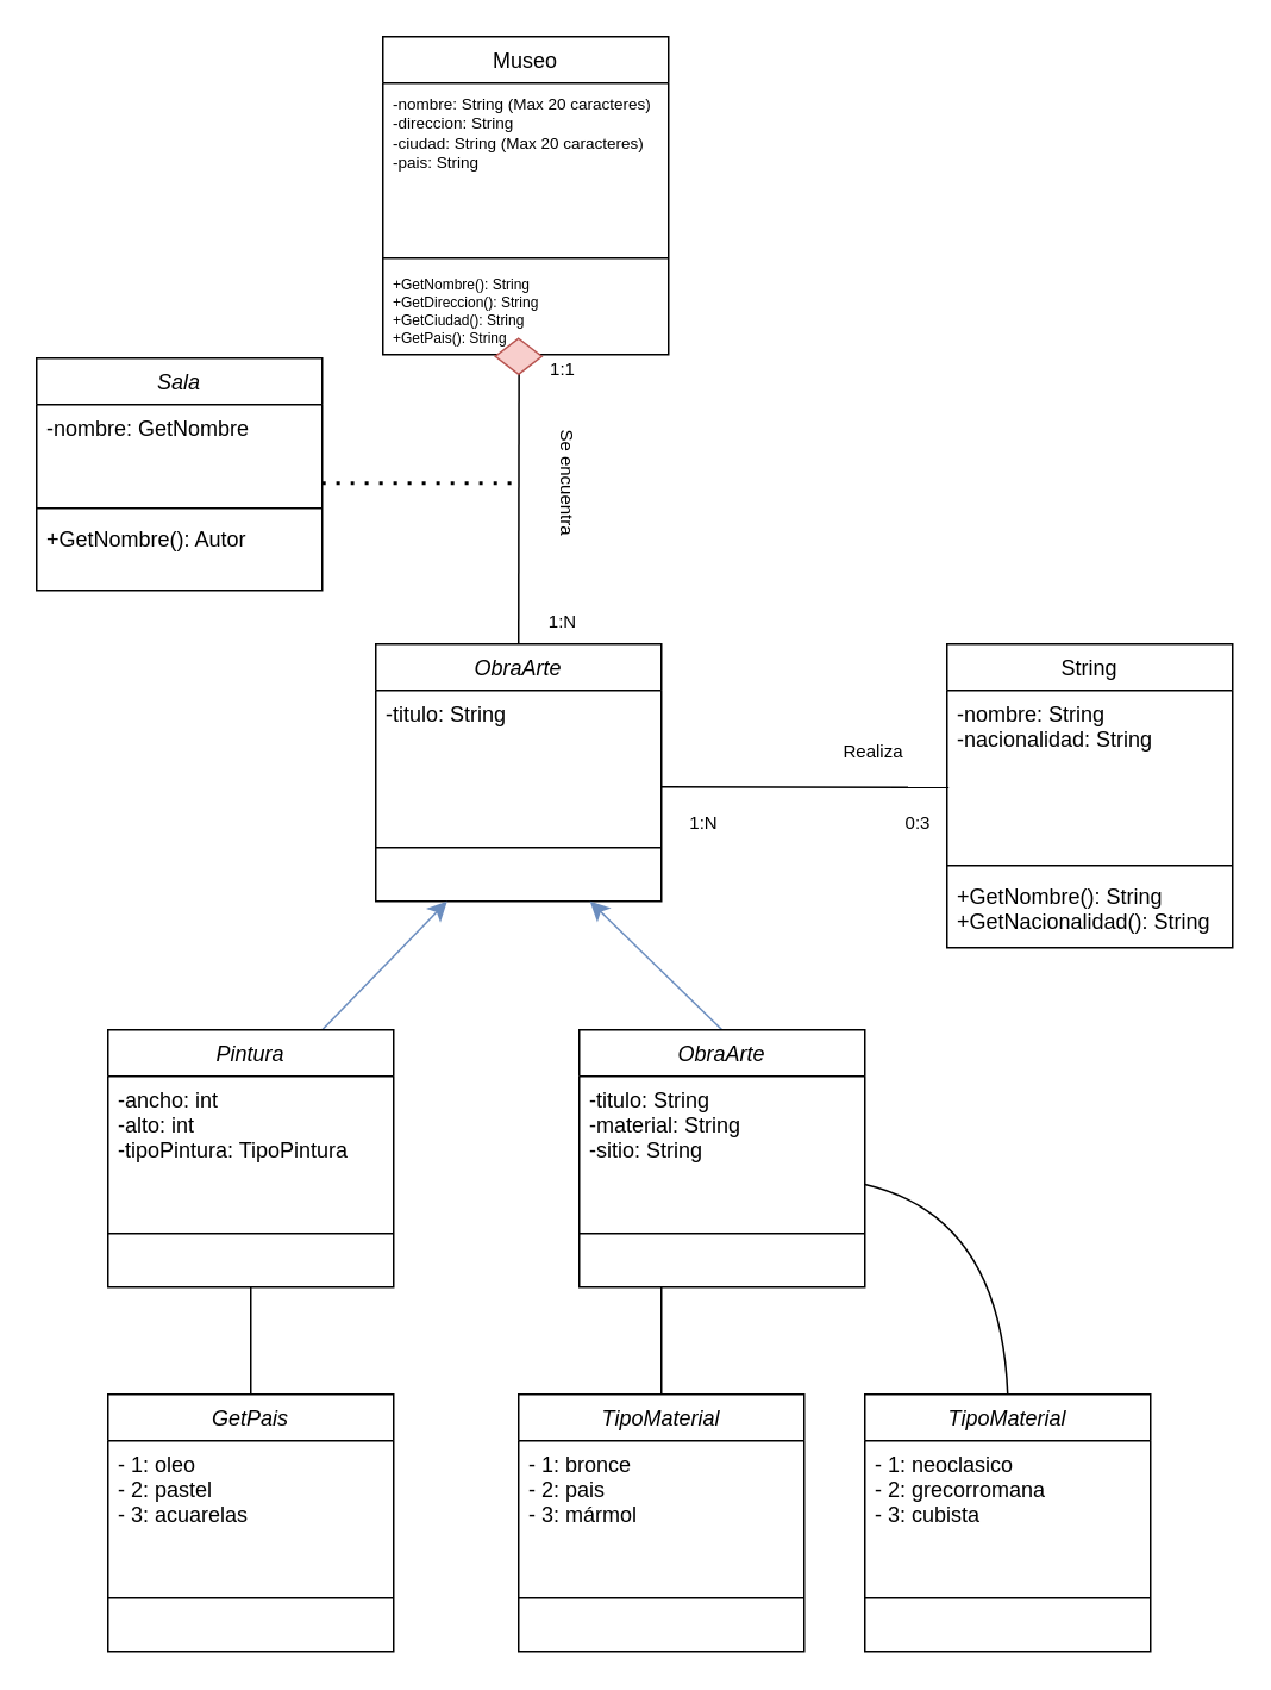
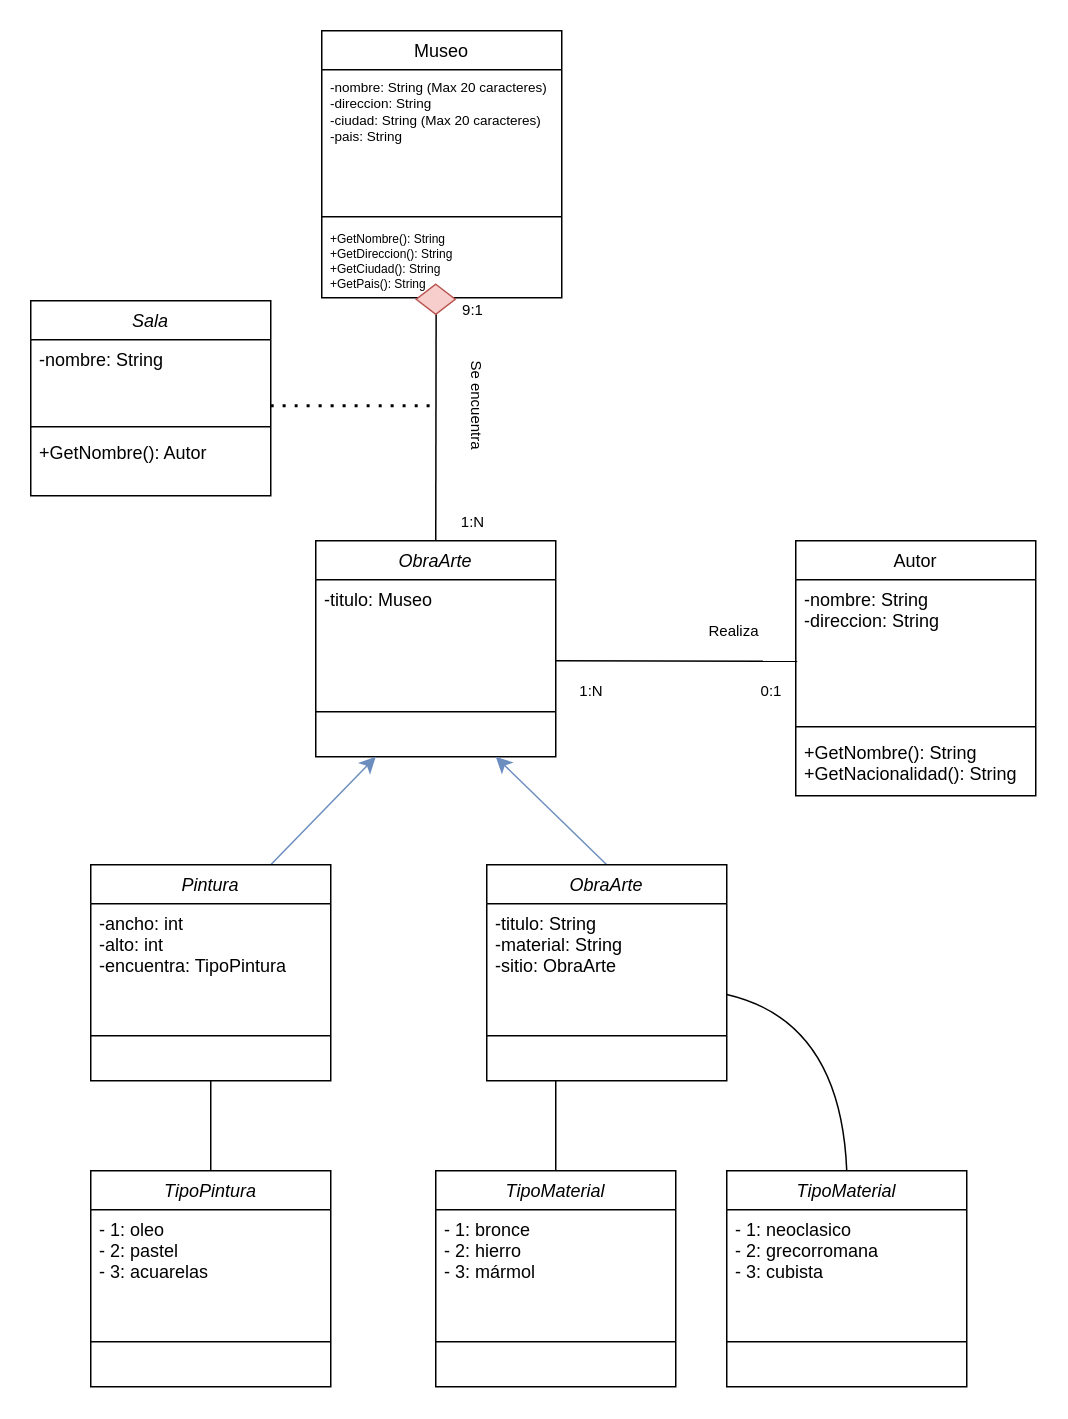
  <mxCell id="0" />
  <mxCell id="1" parent="0" />
  <mxCell id="2" style="edgeStyle=none;curved=1;rounded=0;orthogonalLoop=1;jettySize=auto;html=1;exitX=0.5;exitY=0;exitDx=0;exitDy=0;fontSize=12;startSize=8;endSize=8;endArrow=none;endFill=0;" edge="1" parent="1" source="3"><mxGeometry relative="1" as="geometry"><mxPoint x="290.286" y="190" as="targetPoint" /></mxGeometry></mxCell>
  <mxCell id="3" value="ObraArte" style="swimlane;fontStyle=2;align=center;verticalAlign=top;childLayout=stackLayout;horizontal=1;startSize=26;horizontalStack=0;resizeParent=1;resizeLast=0;collapsible=1;marginBottom=0;rounded=0;shadow=0;strokeWidth=1;" parent="1" vertex="1"><mxGeometry x="210" y="360" width="160" height="144" as="geometry"><mxRectangle x="230" y="140" width="160" height="26" as="alternateBounds" /></mxGeometry></mxCell>
- <mxCell id="4" value="-titulo: String" style="text;align=left;verticalAlign=top;spacingLeft=4;spacingRight=4;overflow=hidden;rotatable=0;points=[[0,0.5],[1,0.5]];portConstraint=eastwest;" parent="3" vertex="1"><mxGeometry y="26" width="160" height="84" as="geometry" /></mxCell>
+ <mxCell id="4" value="-titulo: Museo" style="text;align=left;verticalAlign=top;spacingLeft=4;spacingRight=4;overflow=hidden;rotatable=0;points=[[0,0.5],[1,0.5]];portConstraint=eastwest;" parent="3" vertex="1"><mxGeometry y="26" width="160" height="84" as="geometry" /></mxCell>
  <mxCell id="5" value="" style="line;html=1;strokeWidth=1;align=left;verticalAlign=middle;spacingTop=-1;spacingLeft=3;spacingRight=3;rotatable=0;labelPosition=right;points=[];portConstraint=eastwest;" parent="3" vertex="1"><mxGeometry y="110" width="160" height="8" as="geometry" /></mxCell>
- <mxCell id="6" value="String" style="swimlane;fontStyle=0;align=center;verticalAlign=top;childLayout=stackLayout;horizontal=1;startSize=26;horizontalStack=0;resizeParent=1;resizeLast=0;collapsible=1;marginBottom=0;rounded=0;shadow=0;strokeWidth=1;" parent="1" vertex="1"><mxGeometry x="530" y="360" width="160" height="170" as="geometry"><mxRectangle x="550" y="140" width="160" height="26" as="alternateBounds" /></mxGeometry></mxCell>
- <mxCell id="7" value="-nombre: String&#10;-nacionalidad: String" style="text;align=left;verticalAlign=top;spacingLeft=4;spacingRight=4;overflow=hidden;rotatable=0;points=[[0,0.5],[1,0.5]];portConstraint=eastwest;rounded=0;shadow=0;html=0;" parent="6" vertex="1"><mxGeometry y="26" width="160" height="94" as="geometry" /></mxCell>
+ <mxCell id="6" value="Autor" style="swimlane;fontStyle=0;align=center;verticalAlign=top;childLayout=stackLayout;horizontal=1;startSize=26;horizontalStack=0;resizeParent=1;resizeLast=0;collapsible=1;marginBottom=0;rounded=0;shadow=0;strokeWidth=1;" parent="1" vertex="1"><mxGeometry x="530" y="360" width="160" height="170" as="geometry"><mxRectangle x="550" y="140" width="160" height="26" as="alternateBounds" /></mxGeometry></mxCell>
+ <mxCell id="7" value="-nombre: String&#10;-direccion: String" style="text;align=left;verticalAlign=top;spacingLeft=4;spacingRight=4;overflow=hidden;rotatable=0;points=[[0,0.5],[1,0.5]];portConstraint=eastwest;rounded=0;shadow=0;html=0;" parent="6" vertex="1"><mxGeometry y="26" width="160" height="94" as="geometry" /></mxCell>
  <mxCell id="8" value="" style="line;html=1;strokeWidth=1;align=left;verticalAlign=middle;spacingTop=-1;spacingLeft=3;spacingRight=3;rotatable=0;labelPosition=right;points=[];portConstraint=eastwest;" parent="6" vertex="1"><mxGeometry y="120" width="160" height="8" as="geometry" /></mxCell>
  <mxCell id="9" value="+GetNombre(): String&#10;+GetNacionalidad(): String" style="text;align=left;verticalAlign=top;spacingLeft=4;spacingRight=4;overflow=hidden;rotatable=0;points=[[0,0.5],[1,0.5]];portConstraint=eastwest;rounded=0;shadow=0;html=0;" vertex="1" parent="6"><mxGeometry y="128" width="160" height="42" as="geometry" /></mxCell>
  <mxCell id="10" style="edgeStyle=none;curved=1;rounded=0;orthogonalLoop=1;jettySize=auto;html=1;exitX=0.75;exitY=0;exitDx=0;exitDy=0;entryX=0.25;entryY=1;entryDx=0;entryDy=0;fontSize=12;startSize=8;endSize=8;fillColor=#dae8fc;strokeColor=#6c8ebf;" edge="1" parent="1" source="11" target="3"><mxGeometry relative="1" as="geometry" /></mxCell>
  <mxCell id="11" value="Pintura" style="swimlane;fontStyle=2;align=center;verticalAlign=top;childLayout=stackLayout;horizontal=1;startSize=26;horizontalStack=0;resizeParent=1;resizeLast=0;collapsible=1;marginBottom=0;rounded=0;shadow=0;strokeWidth=1;" vertex="1" parent="1"><mxGeometry x="60" y="576" width="160" height="144" as="geometry"><mxRectangle x="230" y="140" width="160" height="26" as="alternateBounds" /></mxGeometry></mxCell>
- <mxCell id="12" value="-ancho: int&#10;-alto: int&#10;-tipoPintura: TipoPintura" style="text;align=left;verticalAlign=top;spacingLeft=4;spacingRight=4;overflow=hidden;rotatable=0;points=[[0,0.5],[1,0.5]];portConstraint=eastwest;" vertex="1" parent="11"><mxGeometry y="26" width="160" height="84" as="geometry" /></mxCell>
+ <mxCell id="12" value="-ancho: int&#10;-alto: int&#10;-encuentra: TipoPintura" style="text;align=left;verticalAlign=top;spacingLeft=4;spacingRight=4;overflow=hidden;rotatable=0;points=[[0,0.5],[1,0.5]];portConstraint=eastwest;" vertex="1" parent="11"><mxGeometry y="26" width="160" height="84" as="geometry" /></mxCell>
  <mxCell id="13" value="" style="line;html=1;strokeWidth=1;align=left;verticalAlign=middle;spacingTop=-1;spacingLeft=3;spacingRight=3;rotatable=0;labelPosition=right;points=[];portConstraint=eastwest;" vertex="1" parent="11"><mxGeometry y="110" width="160" height="8" as="geometry" /></mxCell>
  <mxCell id="14" style="edgeStyle=none;curved=1;rounded=0;orthogonalLoop=1;jettySize=auto;html=1;exitX=0.5;exitY=0;exitDx=0;exitDy=0;fontSize=12;startSize=8;endSize=8;entryX=0.75;entryY=1;entryDx=0;entryDy=0;fillColor=#dae8fc;strokeColor=#6c8ebf;" edge="1" parent="1" source="15" target="3"><mxGeometry relative="1" as="geometry"><mxPoint x="340" y="510" as="targetPoint" /></mxGeometry></mxCell>
  <mxCell id="15" value="ObraArte" style="swimlane;fontStyle=2;align=center;verticalAlign=top;childLayout=stackLayout;horizontal=1;startSize=26;horizontalStack=0;resizeParent=1;resizeLast=0;collapsible=1;marginBottom=0;rounded=0;shadow=0;strokeWidth=1;" vertex="1" parent="1"><mxGeometry x="324" y="576" width="160" height="144" as="geometry"><mxRectangle x="230" y="140" width="160" height="26" as="alternateBounds" /></mxGeometry></mxCell>
- <mxCell id="16" value="-titulo: String&#10;-material: String&#10;-sitio: String" style="text;align=left;verticalAlign=top;spacingLeft=4;spacingRight=4;overflow=hidden;rotatable=0;points=[[0,0.5],[1,0.5]];portConstraint=eastwest;" vertex="1" parent="15"><mxGeometry y="26" width="160" height="84" as="geometry" /></mxCell>
+ <mxCell id="16" value="-titulo: String&#10;-material: String&#10;-sitio: ObraArte" style="text;align=left;verticalAlign=top;spacingLeft=4;spacingRight=4;overflow=hidden;rotatable=0;points=[[0,0.5],[1,0.5]];portConstraint=eastwest;" vertex="1" parent="15"><mxGeometry y="26" width="160" height="84" as="geometry" /></mxCell>
  <mxCell id="17" value="" style="line;html=1;strokeWidth=1;align=left;verticalAlign=middle;spacingTop=-1;spacingLeft=3;spacingRight=3;rotatable=0;labelPosition=right;points=[];portConstraint=eastwest;" vertex="1" parent="15"><mxGeometry y="110" width="160" height="8" as="geometry" /></mxCell>
  <mxCell id="18" style="edgeStyle=none;curved=1;rounded=0;orthogonalLoop=1;jettySize=auto;html=1;exitX=0.5;exitY=0;exitDx=0;exitDy=0;fontSize=12;startSize=8;endSize=8;endArrow=none;endFill=0;" edge="1" parent="1" source="19"><mxGeometry relative="1" as="geometry"><mxPoint x="140" y="720" as="targetPoint" /></mxGeometry></mxCell>
- <mxCell id="19" value="GetPais" style="swimlane;fontStyle=2;align=center;verticalAlign=top;childLayout=stackLayout;horizontal=1;startSize=26;horizontalStack=0;resizeParent=1;resizeLast=0;collapsible=1;marginBottom=0;rounded=0;shadow=0;strokeWidth=1;" vertex="1" parent="1"><mxGeometry x="60" y="780" width="160" height="144" as="geometry"><mxRectangle x="230" y="140" width="160" height="26" as="alternateBounds" /></mxGeometry></mxCell>
+ <mxCell id="19" value="TipoPintura" style="swimlane;fontStyle=2;align=center;verticalAlign=top;childLayout=stackLayout;horizontal=1;startSize=26;horizontalStack=0;resizeParent=1;resizeLast=0;collapsible=1;marginBottom=0;rounded=0;shadow=0;strokeWidth=1;" vertex="1" parent="1"><mxGeometry x="60" y="780" width="160" height="144" as="geometry"><mxRectangle x="230" y="140" width="160" height="26" as="alternateBounds" /></mxGeometry></mxCell>
  <mxCell id="20" value="- 1: oleo&#10;- 2: pastel&#10;- 3: acuarelas" style="text;align=left;verticalAlign=top;spacingLeft=4;spacingRight=4;overflow=hidden;rotatable=0;points=[[0,0.5],[1,0.5]];portConstraint=eastwest;" vertex="1" parent="19"><mxGeometry y="26" width="160" height="84" as="geometry" /></mxCell>
  <mxCell id="21" value="" style="line;html=1;strokeWidth=1;align=left;verticalAlign=middle;spacingTop=-1;spacingLeft=3;spacingRight=3;rotatable=0;labelPosition=right;points=[];portConstraint=eastwest;" vertex="1" parent="19"><mxGeometry y="110" width="160" height="8" as="geometry" /></mxCell>
  <mxCell id="22" value="TipoMaterial" style="swimlane;fontStyle=2;align=center;verticalAlign=top;childLayout=stackLayout;horizontal=1;startSize=26;horizontalStack=0;resizeParent=1;resizeLast=0;collapsible=1;marginBottom=0;rounded=0;shadow=0;strokeWidth=1;" vertex="1" parent="1"><mxGeometry x="290" y="780" width="160" height="144" as="geometry"><mxRectangle x="230" y="140" width="160" height="26" as="alternateBounds" /></mxGeometry></mxCell>
- <mxCell id="23" value="- 1: bronce&#10;- 2: pais&#10;- 3: mármol" style="text;align=left;verticalAlign=top;spacingLeft=4;spacingRight=4;overflow=hidden;rotatable=0;points=[[0,0.5],[1,0.5]];portConstraint=eastwest;" vertex="1" parent="22"><mxGeometry y="26" width="160" height="84" as="geometry" /></mxCell>
+ <mxCell id="23" value="- 1: bronce&#10;- 2: hierro&#10;- 3: mármol" style="text;align=left;verticalAlign=top;spacingLeft=4;spacingRight=4;overflow=hidden;rotatable=0;points=[[0,0.5],[1,0.5]];portConstraint=eastwest;" vertex="1" parent="22"><mxGeometry y="26" width="160" height="84" as="geometry" /></mxCell>
  <mxCell id="24" value="" style="line;html=1;strokeWidth=1;align=left;verticalAlign=middle;spacingTop=-1;spacingLeft=3;spacingRight=3;rotatable=0;labelPosition=right;points=[];portConstraint=eastwest;" vertex="1" parent="22"><mxGeometry y="110" width="160" height="8" as="geometry" /></mxCell>
  <mxCell id="25" value="" style="endArrow=none;html=1;rounded=0;fontSize=12;startSize=8;endSize=8;curved=1;" edge="1" parent="1"><mxGeometry width="50" height="50" relative="1" as="geometry"><mxPoint x="370" y="780" as="sourcePoint" /><mxPoint x="370" y="720" as="targetPoint" /></mxGeometry></mxCell>
  <mxCell id="26" style="edgeStyle=none;curved=1;rounded=0;orthogonalLoop=1;jettySize=auto;html=1;exitX=0.5;exitY=0;exitDx=0;exitDy=0;fontSize=12;startSize=8;endSize=8;endArrow=none;endFill=0;" edge="1" parent="1" source="27" target="16"><mxGeometry relative="1" as="geometry"><Array as="points"><mxPoint x="560" y="680" /></Array></mxGeometry></mxCell>
  <mxCell id="27" value="TipoMaterial" style="swimlane;fontStyle=2;align=center;verticalAlign=top;childLayout=stackLayout;horizontal=1;startSize=26;horizontalStack=0;resizeParent=1;resizeLast=0;collapsible=1;marginBottom=0;rounded=0;shadow=0;strokeWidth=1;" vertex="1" parent="1"><mxGeometry x="484" y="780" width="160" height="144" as="geometry"><mxRectangle x="230" y="140" width="160" height="26" as="alternateBounds" /></mxGeometry></mxCell>
  <mxCell id="28" value="- 1: neoclasico&#10;- 2: grecorromana&#10;- 3: cubista" style="text;align=left;verticalAlign=top;spacingLeft=4;spacingRight=4;overflow=hidden;rotatable=0;points=[[0,0.5],[1,0.5]];portConstraint=eastwest;" vertex="1" parent="27"><mxGeometry y="26" width="160" height="84" as="geometry" /></mxCell>
  <mxCell id="29" value="" style="line;html=1;strokeWidth=1;align=left;verticalAlign=middle;spacingTop=-1;spacingLeft=3;spacingRight=3;rotatable=0;labelPosition=right;points=[];portConstraint=eastwest;" vertex="1" parent="27"><mxGeometry y="110" width="160" height="8" as="geometry" /></mxCell>
  <mxCell id="30" value="" style="endArrow=none;html=1;rounded=0;fontSize=12;startSize=8;endSize=8;curved=1;entryX=0.006;entryY=0.578;entryDx=0;entryDy=0;entryPerimeter=0;" edge="1" parent="1" target="7"><mxGeometry width="50" height="50" relative="1" as="geometry"><mxPoint x="370" y="440" as="sourcePoint" /><mxPoint x="420" y="390" as="targetPoint" /></mxGeometry></mxCell>
  <mxCell id="31" value="&lt;font style=&quot;font-size: 10px;&quot;&gt;Realiza&lt;/font&gt;" style="text;html=1;align=center;verticalAlign=middle;whiteSpace=wrap;rounded=0;fontSize=16;" vertex="1" parent="1"><mxGeometry x="459" y="403" width="60" height="30" as="geometry" /></mxCell>
  <mxCell id="32" value="&lt;span style=&quot;font-size: 10px;&quot;&gt;1:N&lt;/span&gt;" style="text;html=1;align=center;verticalAlign=middle;whiteSpace=wrap;rounded=0;fontSize=16;" vertex="1" parent="1"><mxGeometry x="364" y="443" width="60" height="30" as="geometry" /></mxCell>
- <mxCell id="33" value="&lt;span style=&quot;font-size: 10px;&quot;&gt;0:3&lt;/span&gt;" style="text;html=1;align=center;verticalAlign=middle;whiteSpace=wrap;rounded=0;fontSize=16;" vertex="1" parent="1"><mxGeometry x="484" y="443" width="60" height="30" as="geometry" /></mxCell>
+ <mxCell id="33" value="&lt;span style=&quot;font-size: 10px;&quot;&gt;0:1&lt;/span&gt;" style="text;html=1;align=center;verticalAlign=middle;whiteSpace=wrap;rounded=0;fontSize=16;" vertex="1" parent="1"><mxGeometry x="484" y="443" width="60" height="30" as="geometry" /></mxCell>
  <mxCell id="34" value="Museo&#10;" style="swimlane;fontStyle=0;align=center;verticalAlign=top;childLayout=stackLayout;horizontal=1;startSize=26;horizontalStack=0;resizeParent=1;resizeLast=0;collapsible=1;marginBottom=0;rounded=0;shadow=0;strokeWidth=1;" vertex="1" parent="1"><mxGeometry x="214" width="160" height="178" as="geometry" y="20"><mxRectangle x="550" y="140" width="160" height="26" as="alternateBounds" /></mxGeometry></mxCell>
  <mxCell id="35" value="-nombre: String (Max 20 caracteres)&#10;-direccion: String&#10;-ciudad: String (Max 20 caracteres)&#10;-pais: String" style="text;align=left;verticalAlign=top;spacingLeft=4;spacingRight=4;overflow=hidden;rotatable=0;points=[[0,0.5],[1,0.5]];portConstraint=eastwest;rounded=0;shadow=0;html=0;fontSize=9;" vertex="1" parent="34"><mxGeometry y="26" width="160" height="94" as="geometry" /></mxCell>
  <mxCell id="36" value="" style="line;html=1;strokeWidth=1;align=left;verticalAlign=middle;spacingTop=-1;spacingLeft=3;spacingRight=3;rotatable=0;labelPosition=right;points=[];portConstraint=eastwest;" vertex="1" parent="34"><mxGeometry y="120" width="160" height="8" as="geometry" /></mxCell>
  <mxCell id="37" value="+GetNombre(): String&#10;+GetDireccion(): String&#10;+GetCiudad(): String&#10;+GetPais(): String" style="text;align=left;verticalAlign=top;spacingLeft=4;spacingRight=4;overflow=hidden;rotatable=0;points=[[0,0.5],[1,0.5]];portConstraint=eastwest;rounded=0;shadow=0;html=0;fontSize=8;" vertex="1" parent="34"><mxGeometry y="128" width="160" height="50" as="geometry" /></mxCell>
  <mxCell id="38" value="&lt;font style=&quot;font-size: 10px;&quot;&gt;Se encuentra&lt;/font&gt;" style="text;html=1;align=center;verticalAlign=middle;whiteSpace=wrap;rounded=0;fontSize=16;rotation=90;" vertex="1" parent="1"><mxGeometry x="285" y="255" width="70" height="30" as="geometry" /></mxCell>
- <mxCell id="39" value="&lt;span style=&quot;font-size: 10px;&quot;&gt;1:1&lt;/span&gt;" style="text;html=1;align=center;verticalAlign=middle;whiteSpace=wrap;rounded=0;fontSize=16;" vertex="1" parent="1"><mxGeometry x="285" y="189" width="60" height="30" as="geometry" /></mxCell>
+ <mxCell id="39" value="&lt;span style=&quot;font-size: 10px;&quot;&gt;9:1&lt;/span&gt;" style="text;html=1;align=center;verticalAlign=middle;whiteSpace=wrap;rounded=0;fontSize=16;" vertex="1" parent="1"><mxGeometry x="285" y="189" width="60" height="30" as="geometry" /></mxCell>
  <mxCell id="40" value="&lt;span style=&quot;font-size: 10px;&quot;&gt;1:N&lt;/span&gt;" style="text;html=1;align=center;verticalAlign=middle;whiteSpace=wrap;rounded=0;fontSize=16;" vertex="1" parent="1"><mxGeometry x="285" y="330" width="60" height="30" as="geometry" /></mxCell>
  <mxCell id="41" value="" style="rhombus;whiteSpace=wrap;html=1;fillColor=#f8cecc;strokeColor=#b85450;" vertex="1" parent="1"><mxGeometry x="277" y="189" width="26" height="20" as="geometry" /></mxCell>
  <mxCell id="42" value="Sala" style="swimlane;fontStyle=2;align=center;verticalAlign=top;childLayout=stackLayout;horizontal=1;startSize=26;horizontalStack=0;resizeParent=1;resizeLast=0;collapsible=1;marginBottom=0;rounded=0;shadow=0;strokeWidth=1;" vertex="1" parent="1"><mxGeometry x="20" y="200" width="160" height="130" as="geometry"><mxRectangle x="230" y="140" width="160" height="26" as="alternateBounds" /></mxGeometry></mxCell>
- <mxCell id="43" value="-nombre: GetNombre" style="text;align=left;verticalAlign=top;spacingLeft=4;spacingRight=4;overflow=hidden;rotatable=0;points=[[0,0.5],[1,0.5]];portConstraint=eastwest;" vertex="1" parent="42"><mxGeometry y="26" width="160" height="54" as="geometry" /></mxCell>
+ <mxCell id="43" value="-nombre: String" style="text;align=left;verticalAlign=top;spacingLeft=4;spacingRight=4;overflow=hidden;rotatable=0;points=[[0,0.5],[1,0.5]];portConstraint=eastwest;" vertex="1" parent="42"><mxGeometry y="26" width="160" height="54" as="geometry" /></mxCell>
  <mxCell id="44" value="" style="line;html=1;strokeWidth=1;align=left;verticalAlign=middle;spacingTop=-1;spacingLeft=3;spacingRight=3;rotatable=0;labelPosition=right;points=[];portConstraint=eastwest;" vertex="1" parent="42"><mxGeometry y="80" width="160" height="8" as="geometry" /></mxCell>
  <mxCell id="45" value="+GetNombre(): Autor&#10;" style="text;align=left;verticalAlign=top;spacingLeft=4;spacingRight=4;overflow=hidden;rotatable=0;points=[[0,0.5],[1,0.5]];portConstraint=eastwest;rounded=0;shadow=0;html=0;" vertex="1" parent="42"><mxGeometry y="88" width="160" height="42" as="geometry" /></mxCell>
  <mxCell id="46" value="" style="endArrow=none;dashed=1;html=1;dashPattern=1 3;strokeWidth=2;rounded=0;fontSize=12;startSize=8;endSize=8;curved=1;" edge="1" parent="1"><mxGeometry width="50" height="50" relative="1" as="geometry"><mxPoint x="180" y="270" as="sourcePoint" /><mxPoint x="290" y="270" as="targetPoint" /></mxGeometry></mxCell>
